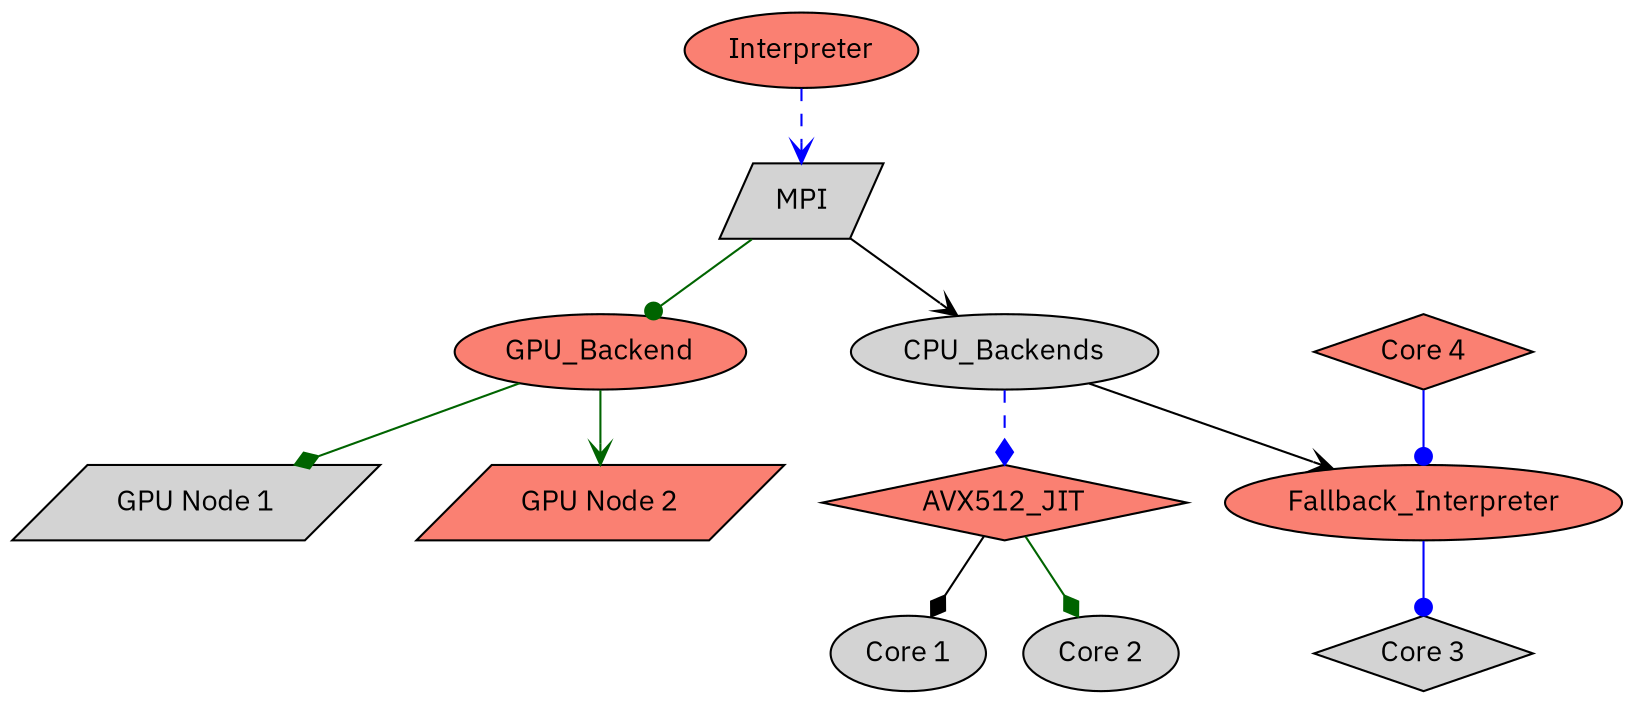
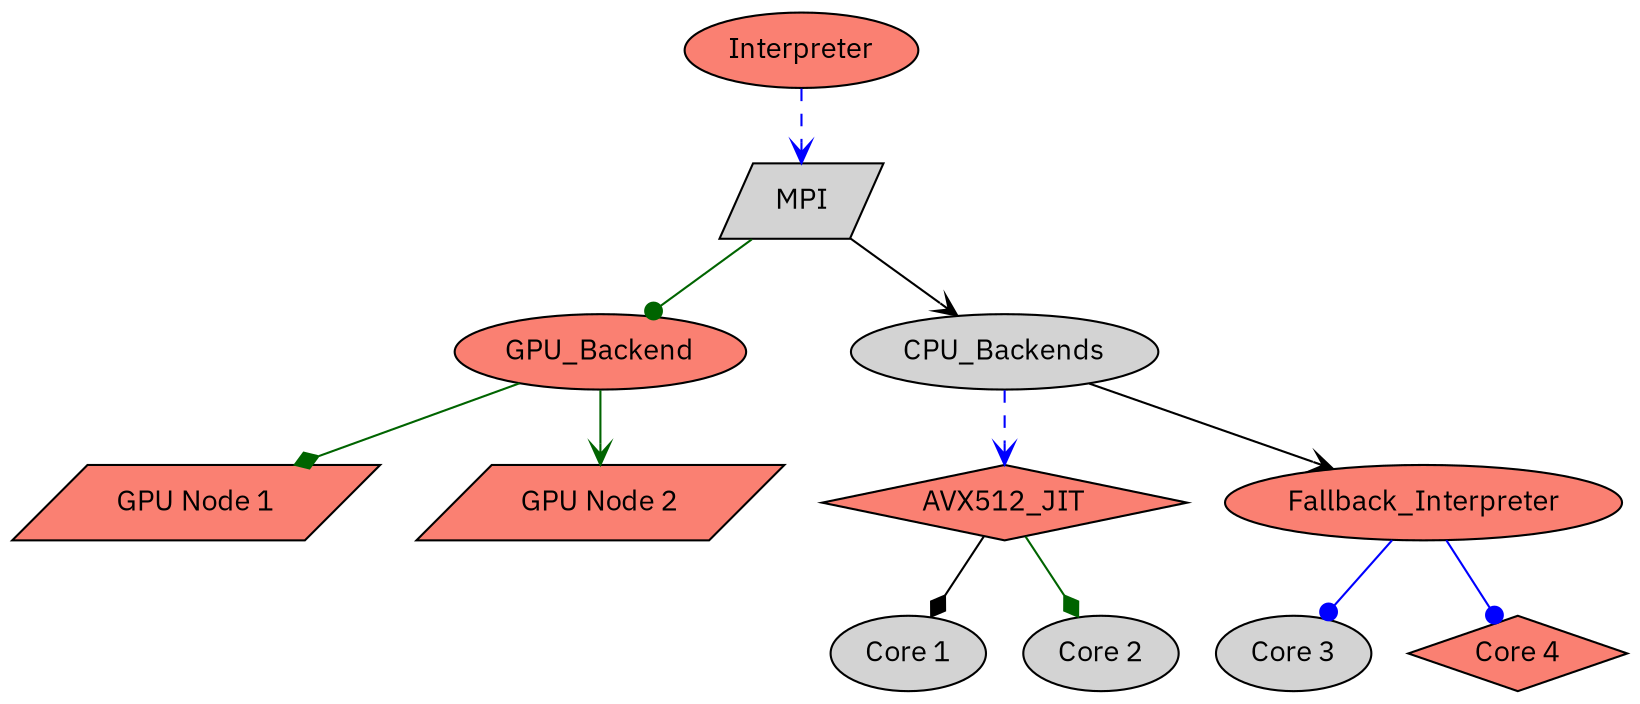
  digraph {
    fontname="IBM Plex Sans"
    node [fillcolor=salmon fontname="IBM Plex Sans" shape=ellipse style=filled]
    edge [arrowhead=vee color=blue fontname="IBM Plex Sans" style=solid]
    n1 [label=Interpreter]
    MPI [fillcolor=lightgrey shape=parallelogram]
    GPU_Backend
    CPU_Backends [fillcolor=lightgrey]
-   n5 [fillcolor=lightgrey label="GPU Node 1" shape=parallelogram]
+   n5 [label="GPU Node 1" shape=parallelogram]
    n6 [label="GPU Node 2" shape=parallelogram]
    AVX512_JIT [shape=diamond]
    Fallback_Interpreter
    n9 [fillcolor=lightgrey label="Core 1"]
    n10 [fillcolor=lightgrey label="Core 2"]
-   n11 [fillcolor=lightgrey label="Core 3" shape=diamond]
+   n11 [fillcolor=lightgrey label="Core 3"]
    n12 [label="Core 4" shape=diamond]
    n1 -> MPI [style=dashed]
    MPI -> GPU_Backend [arrowhead=dot color=darkgreen]
    MPI -> CPU_Backends [color=black]
    GPU_Backend -> n5 [arrowhead=diamond color=darkgreen]
    GPU_Backend -> n6 [color=darkgreen]
-   CPU_Backends -> AVX512_JIT [arrowhead=diamond style=dashed]
+   CPU_Backends -> AVX512_JIT [style=dashed]
    CPU_Backends -> Fallback_Interpreter [color=black]
    AVX512_JIT -> n9 [arrowhead=diamond color=black]
    AVX512_JIT -> n10 [arrowhead=diamond color=darkgreen]
    Fallback_Interpreter -> n11 [arrowhead=dot]
-   n12 -> Fallback_Interpreter [arrowhead=dot]
+   Fallback_Interpreter -> n12 [arrowhead=dot]
  }
